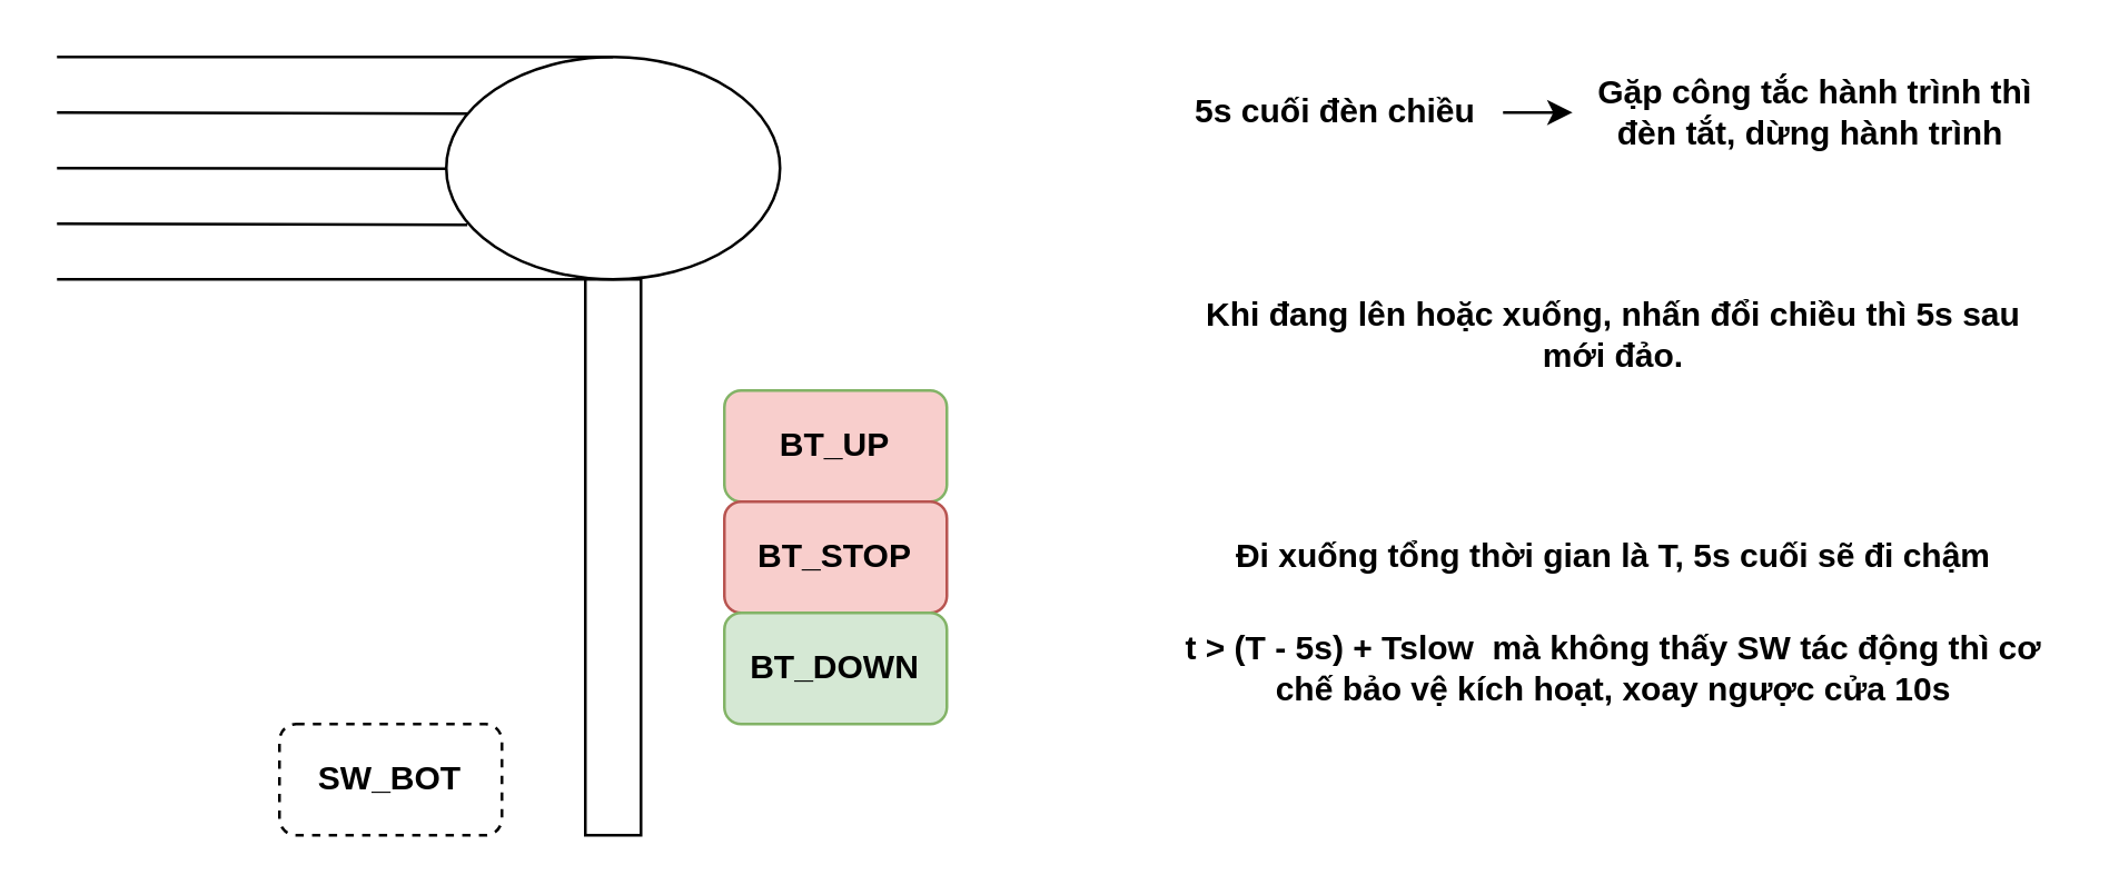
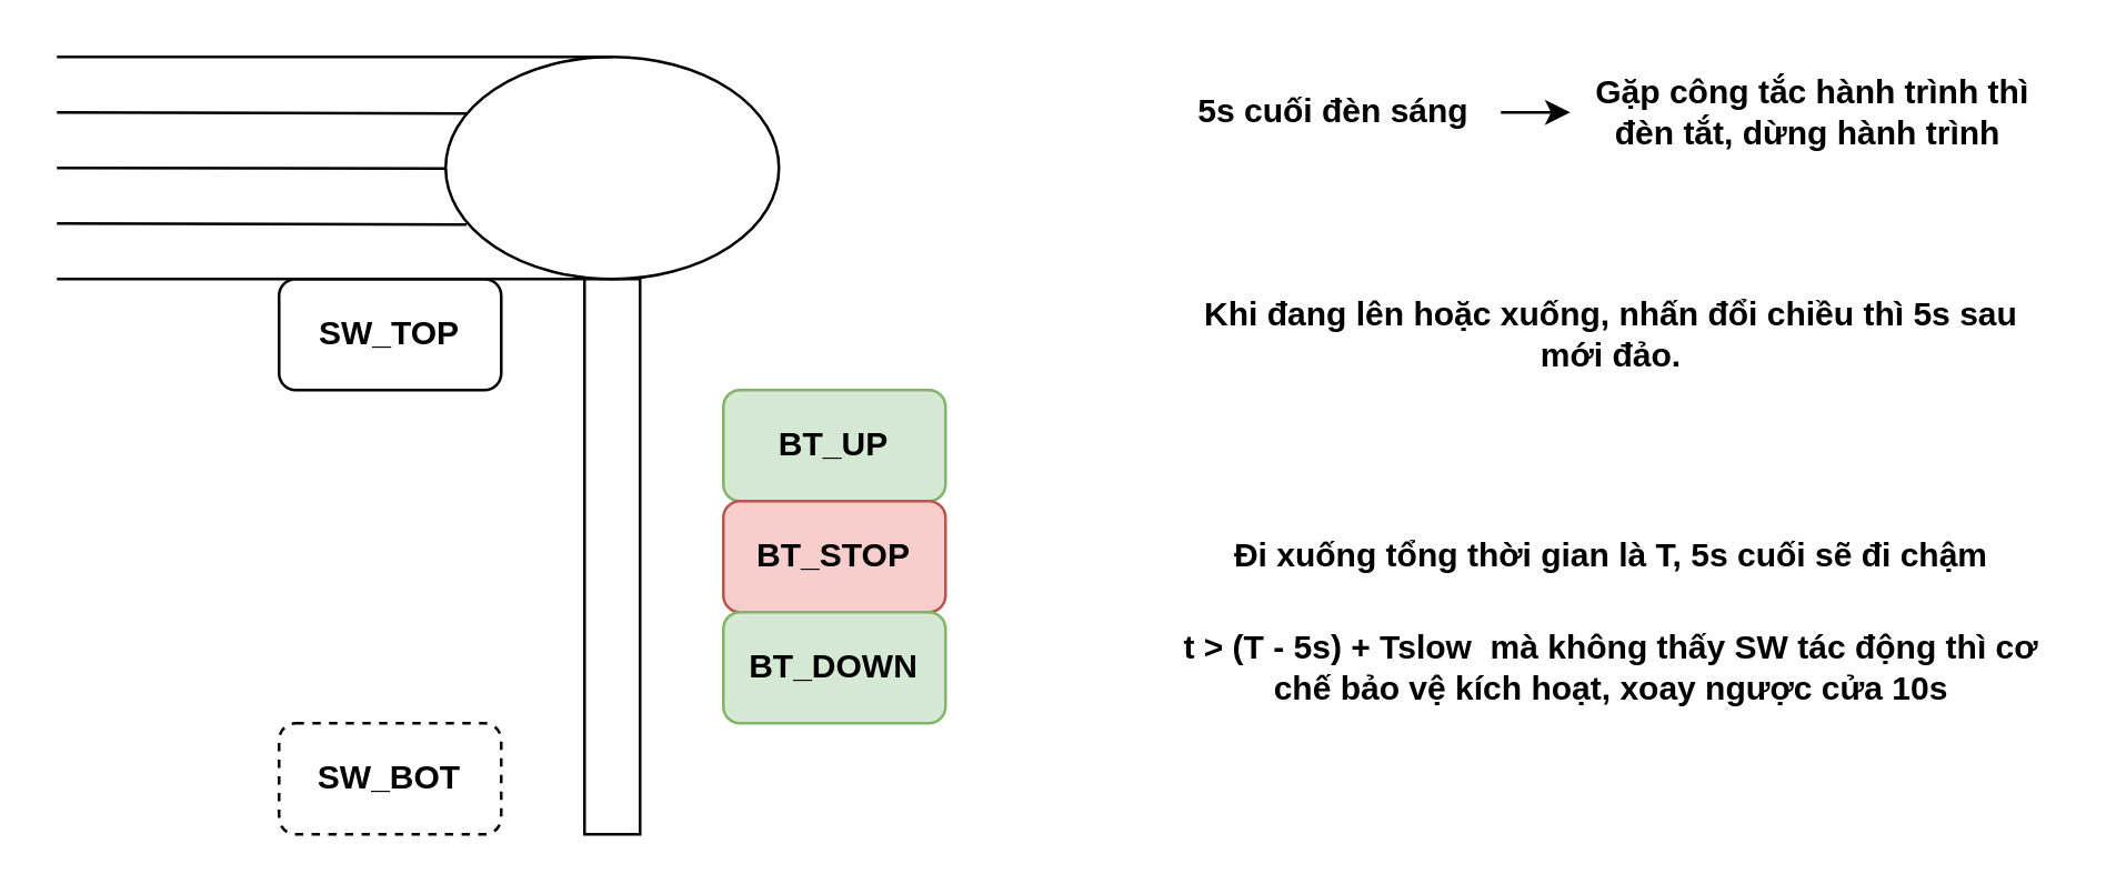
  <mxCell id="0" />
  <mxCell id="1" parent="0" />
  <mxCell id="2" value="" style="ellipse;whiteSpace=wrap;html=1;fillColor=none;" vertex="1" parent="1"><mxGeometry x="160" y="20" width="120" height="80" as="geometry" /></mxCell>
  <mxCell id="3" value="" style="rounded=0;whiteSpace=wrap;html=1;fillColor=none;" vertex="1" parent="1"><mxGeometry x="210" y="100" width="20" height="200" as="geometry" /></mxCell>
  <mxCell id="4" value="" style="endArrow=none;html=1;rounded=0;entryX=0.5;entryY=0;entryDx=0;entryDy=0;" edge="1" parent="1" target="2"><mxGeometry width="50" height="50" relative="1" as="geometry"><mxPoint x="20" y="20" as="sourcePoint" /><mxPoint x="130" y="110" as="targetPoint" /></mxGeometry></mxCell>
  <mxCell id="5" value="" style="endArrow=none;html=1;rounded=0;entryX=0.5;entryY=0;entryDx=0;entryDy=0;" edge="1" parent="1"><mxGeometry width="50" height="50" relative="1" as="geometry"><mxPoint x="20" y="100" as="sourcePoint" /><mxPoint x="210" y="100" as="targetPoint" /></mxGeometry></mxCell>
+ <mxCell id="6" value="&lt;b&gt;SW_TOP&lt;/b&gt;" style="rounded=1;whiteSpace=wrap;html=1;fillColor=none;" vertex="1" parent="1"><mxGeometry x="100" y="100" width="80" height="40" as="geometry" /></mxCell>
  <mxCell id="7" value="&lt;b&gt;SW_BOT&lt;/b&gt;" style="rounded=1;whiteSpace=wrap;html=1;fillColor=none;dashed=1;" vertex="1" parent="1"><mxGeometry x="100" y="260" width="80" height="40" as="geometry" /></mxCell>
  <mxCell id="8" value="" style="endArrow=none;html=1;rounded=0;entryX=0.063;entryY=0.255;entryDx=0;entryDy=0;entryPerimeter=0;" edge="1" parent="1" target="2"><mxGeometry width="50" height="50" relative="1" as="geometry"><mxPoint x="20" y="40" as="sourcePoint" /><mxPoint x="200" y="150" as="targetPoint" /></mxGeometry></mxCell>
  <mxCell id="9" value="" style="endArrow=none;html=1;rounded=0;entryX=0.063;entryY=0.255;entryDx=0;entryDy=0;entryPerimeter=0;" edge="1" parent="1"><mxGeometry width="50" height="50" relative="1" as="geometry"><mxPoint x="20" y="80" as="sourcePoint" /><mxPoint x="167.56" y="80.4" as="targetPoint" /></mxGeometry></mxCell>
  <mxCell id="10" value="" style="endArrow=none;html=1;rounded=0;entryX=0.063;entryY=0.255;entryDx=0;entryDy=0;entryPerimeter=0;" edge="1" parent="1"><mxGeometry width="50" height="50" relative="1" as="geometry"><mxPoint x="20" y="60" as="sourcePoint" /><mxPoint x="160" y="60.2" as="targetPoint" /></mxGeometry></mxCell>
- <mxCell id="11" value="&lt;b&gt;BT_UP&lt;/b&gt;" style="rounded=1;whiteSpace=wrap;html=1;fillColor=#f8cecc;strokeColor=#82b366;" vertex="1" parent="1"><mxGeometry x="260" y="140" width="80" height="40" as="geometry" /></mxCell>
+ <mxCell id="11" value="&lt;b&gt;BT_UP&lt;/b&gt;" style="rounded=1;whiteSpace=wrap;html=1;fillColor=#d5e8d4;strokeColor=#82b366;" vertex="1" parent="1"><mxGeometry x="260" y="140" width="80" height="40" as="geometry" /></mxCell>
  <mxCell id="12" value="&lt;b&gt;BT_STOP&lt;/b&gt;" style="rounded=1;whiteSpace=wrap;html=1;fillColor=#f8cecc;strokeColor=#b85450;" vertex="1" parent="1"><mxGeometry x="260" y="180" width="80" height="40" as="geometry" /></mxCell>
  <mxCell id="13" value="&lt;b&gt;BT_DOWN&lt;/b&gt;" style="rounded=1;whiteSpace=wrap;html=1;fillColor=#d5e8d4;strokeColor=#82b366;" vertex="1" parent="1"><mxGeometry x="260" y="220" width="80" height="40" as="geometry" /></mxCell>
  <mxCell id="14" value="&lt;b&gt;Gặp công tắc hành trình thì đèn tắt, dừng hành trình&amp;nbsp;&lt;/b&gt;" style="text;html=1;strokeColor=none;fillColor=none;align=center;verticalAlign=middle;whiteSpace=wrap;rounded=0;" vertex="1" parent="1"><mxGeometry x="565" y="20" width="175" height="40" as="geometry" /></mxCell>
  <mxCell id="15" style="edgeStyle=orthogonalEdgeStyle;rounded=0;orthogonalLoop=1;jettySize=auto;html=1;" edge="1" parent="1" source="16" target="14"><mxGeometry relative="1" as="geometry" /></mxCell>
- <mxCell id="16" value="&lt;b&gt;5s cuối đèn chiều&lt;/b&gt;" style="text;html=1;strokeColor=none;fillColor=none;align=center;verticalAlign=middle;whiteSpace=wrap;rounded=0;" vertex="1" parent="1"><mxGeometry x="420" y="20" width="120" height="40" as="geometry" /></mxCell>
+ <mxCell id="16" value="&lt;b&gt;5s cuối đèn sáng&lt;/b&gt;" style="text;html=1;strokeColor=none;fillColor=none;align=center;verticalAlign=middle;whiteSpace=wrap;rounded=0;" vertex="1" parent="1"><mxGeometry x="420" y="20" width="120" height="40" as="geometry" /></mxCell>
  <mxCell id="17" value="&lt;b&gt;Khi đang lên hoặc xuống, nhấn đổi chiều thì 5s sau mới đảo.&lt;/b&gt;" style="text;html=1;strokeColor=none;fillColor=none;align=center;verticalAlign=middle;whiteSpace=wrap;rounded=0;" vertex="1" parent="1"><mxGeometry x="420" y="100" width="320" height="40" as="geometry" /></mxCell>
  <mxCell id="18" value="&lt;b&gt;Đi xuống tổng thời gian là T, 5s cuối sẽ đi chậm&lt;/b&gt;" style="text;html=1;strokeColor=none;fillColor=none;align=center;verticalAlign=middle;whiteSpace=wrap;rounded=0;" vertex="1" parent="1"><mxGeometry x="420" y="180" width="320" height="40" as="geometry" /></mxCell>
  <mxCell id="19" value="&lt;b&gt;t &amp;gt; (T - 5s) + Tslow&amp;nbsp; mà không thấy SW tác động thì cơ chế bảo vệ kích hoạt, xoay ngược cửa 10s&lt;/b&gt;" style="text;html=1;strokeColor=none;fillColor=none;align=center;verticalAlign=middle;whiteSpace=wrap;rounded=0;" vertex="1" parent="1"><mxGeometry x="420" y="220" width="320" height="40" as="geometry" /></mxCell>
